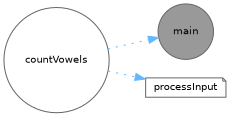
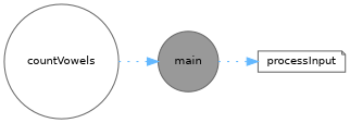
  digraph {
    rankdir=LR
    node [color=grey40 fillcolor=white fontname=Helvetica fontsize=10 shape=circle style=filled]
    edge [color=steelblue1 fontname=Helvetica fontsize=10 labelfontname=Helvetica labelfontsize=10 style=dotted]
    n1 [color=gray40 fillcolor=grey60 fontcolor=black height=0.2 label=main width=0.4]
    n2 [height=0.2 label=processInput shape=note width=0.4]
    n3 [height=0.2 label=countVowels width=0.4]
-   n3 -> n2
+   n1 -> n2
    n3 -> n1
  }
